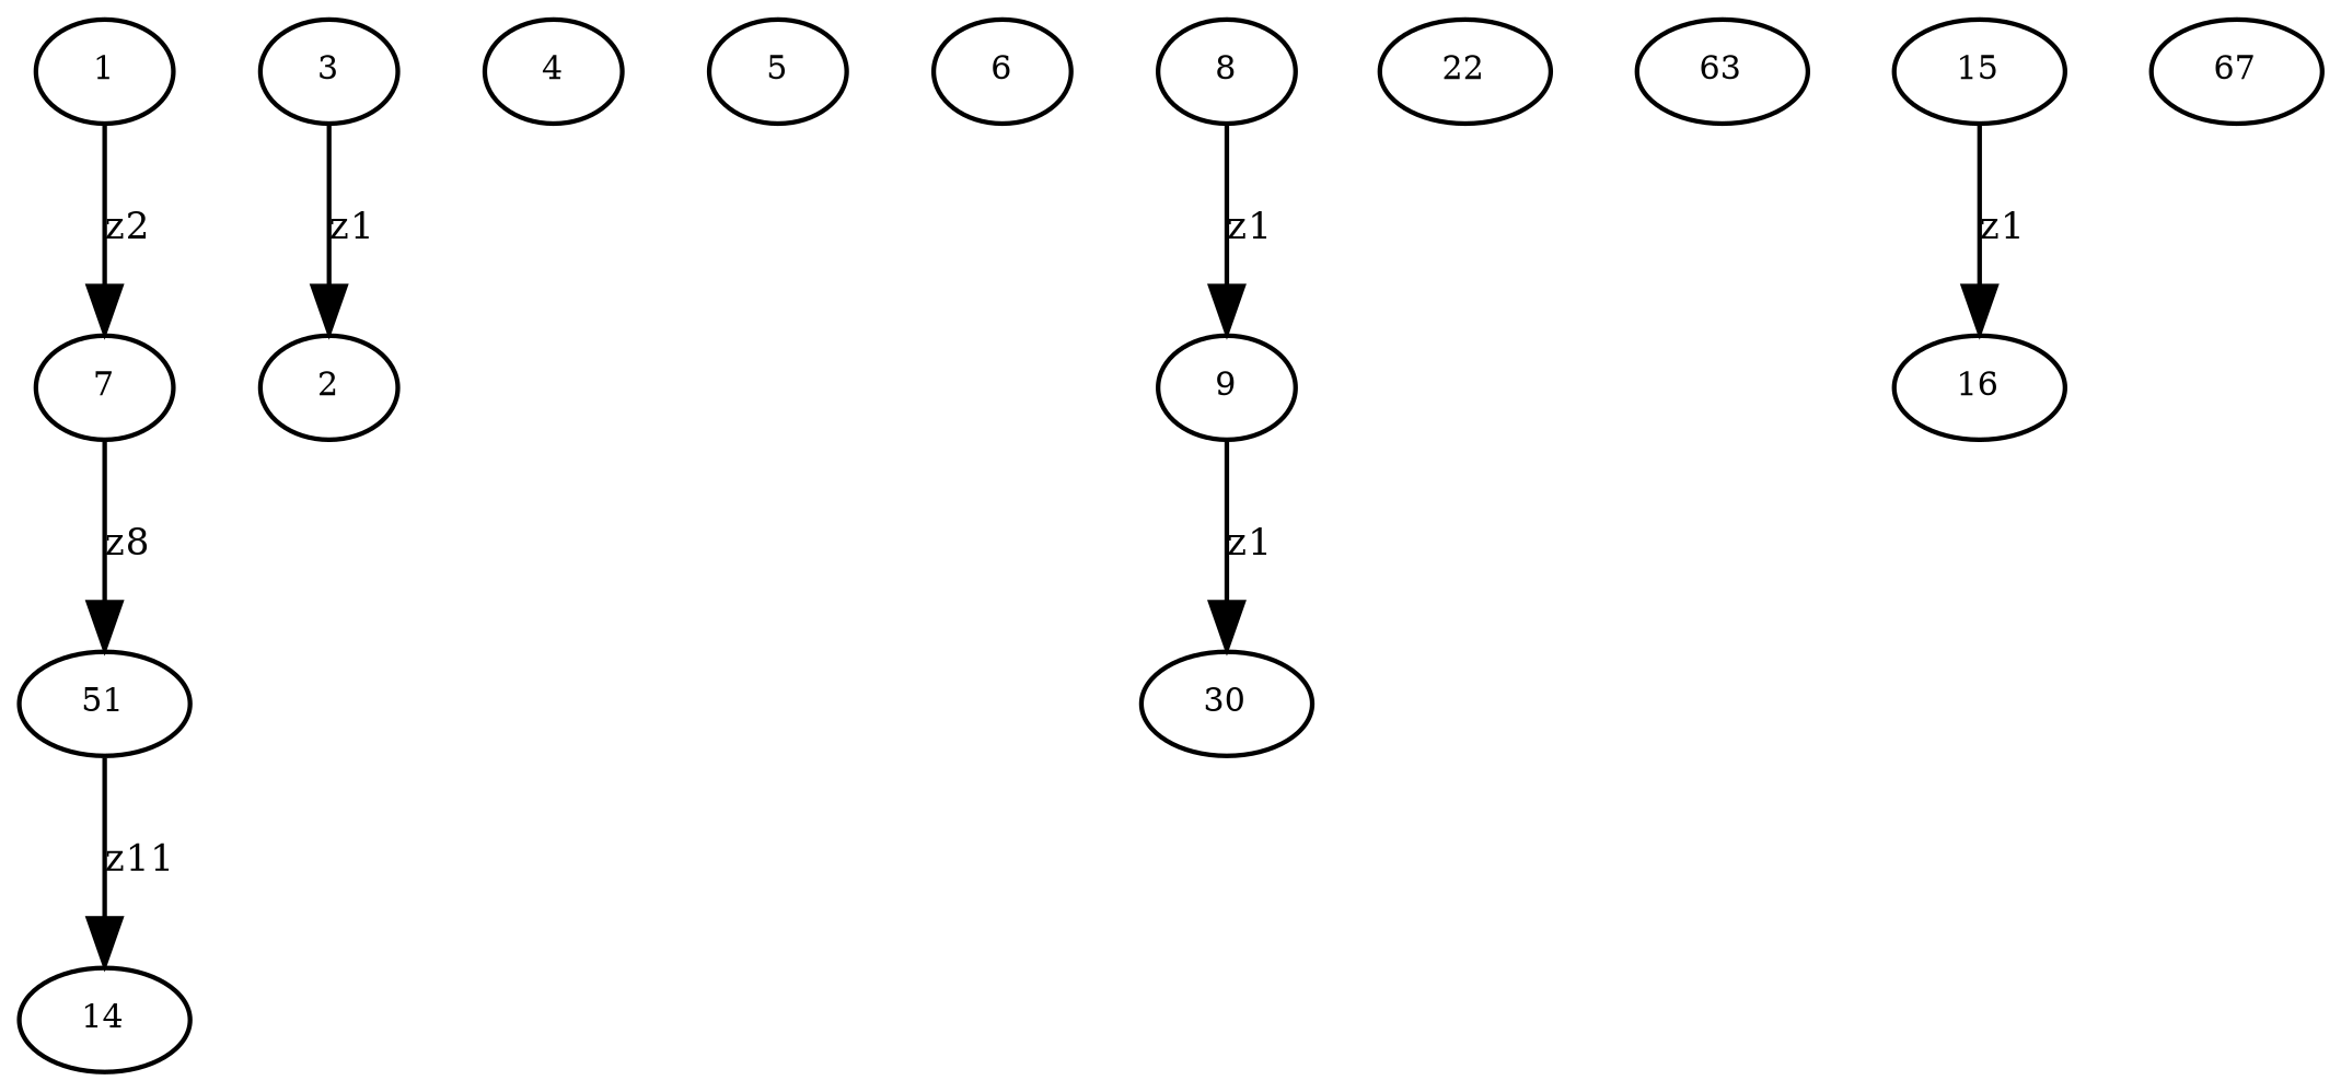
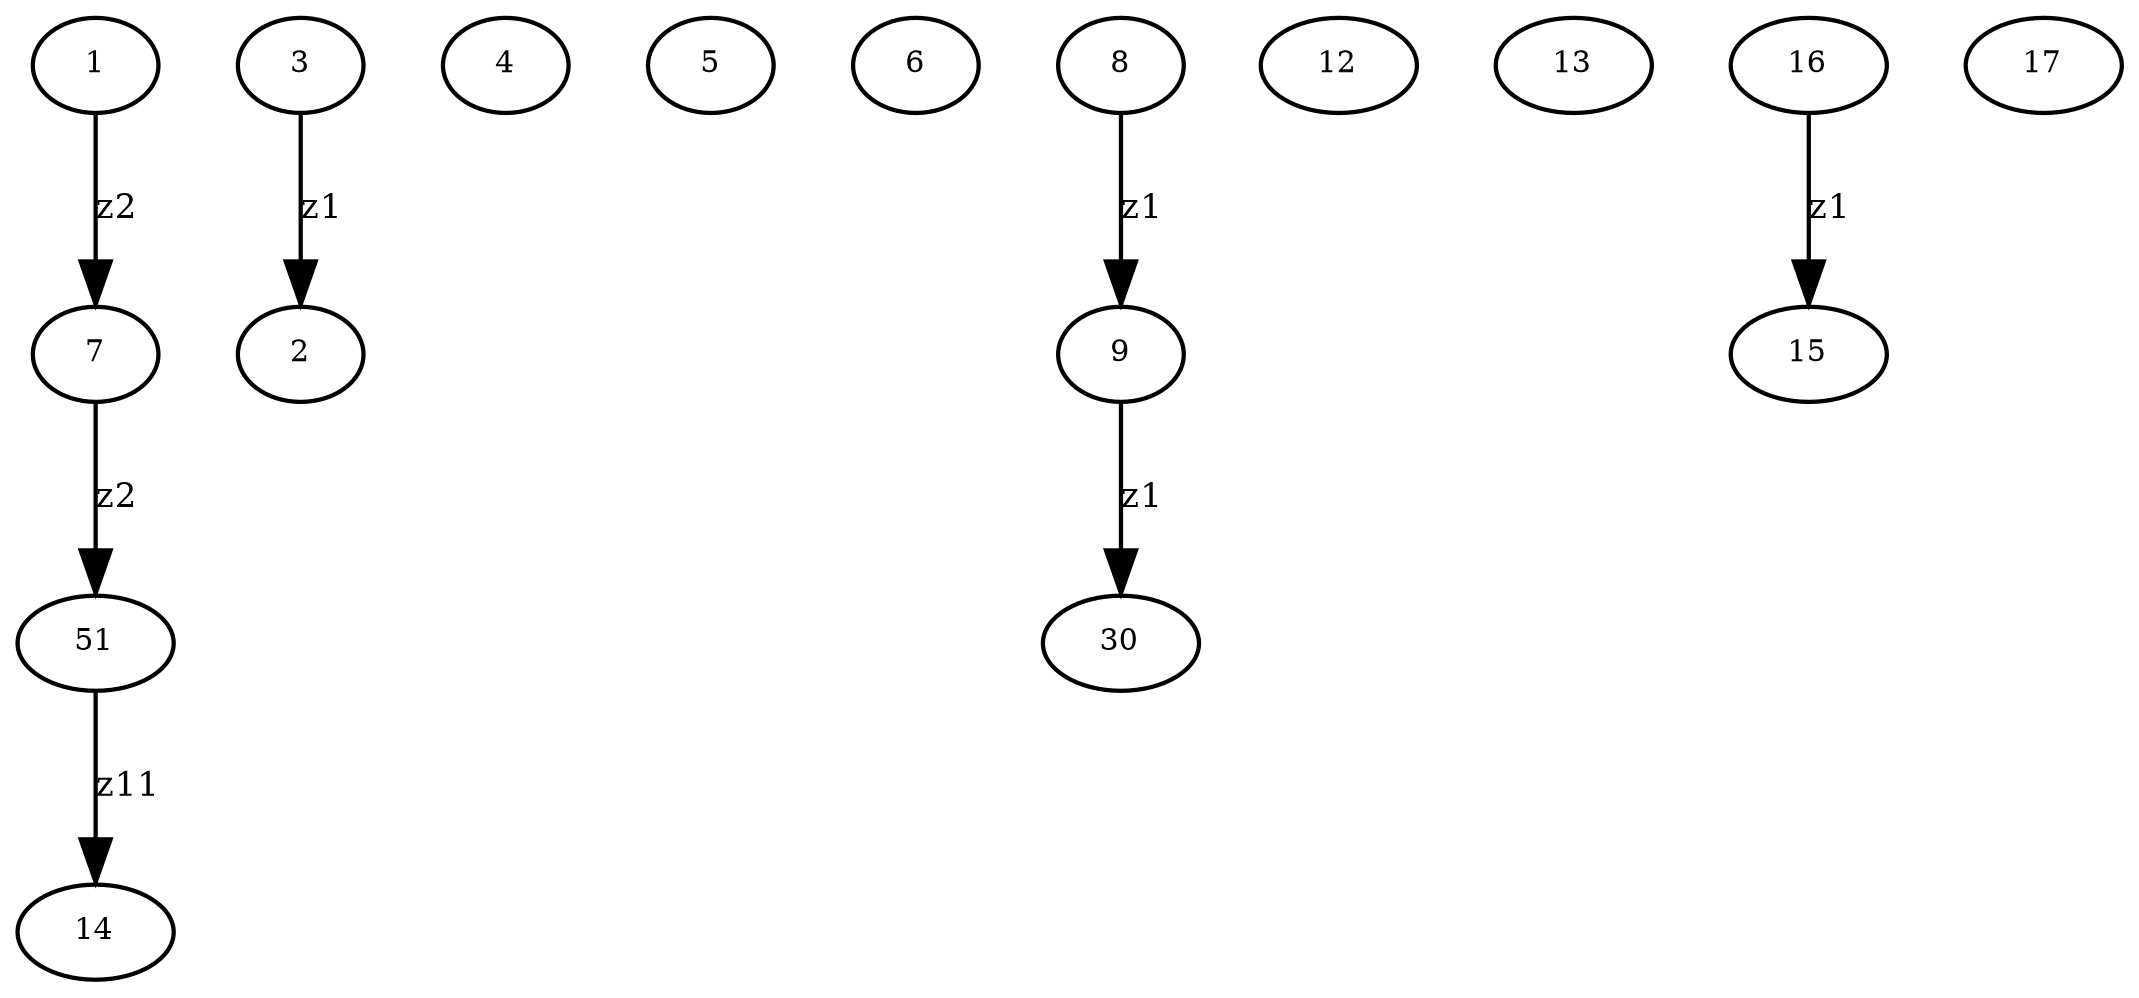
  digraph {
    node [fontsize=7]
    edge [fontsize=8]
    n1 [height=.01 label=1 width=.01]
    n2 [height=.01 label=7 width=.01]
    n3 [height=.01 label=51 width=.01]
    n4 [height=.01 label=14 width=.01]
    n5 [height=.01 label=2 width=.01]
    n6 [height=.01 label=3 width=.01]
    n7 [height=.01 label=4 width=.01]
    n8 [height=.01 label=5 width=.01]
    n9 [height=.01 label=6 width=.01]
    n10 [height=.01 label=8 width=.01]
    n11 [height=.01 label=9 width=.01]
    n12 [height=.01 label=30 width=.01]
-   n13 [height=.01 label=22 width=.01]
-   n14 [height=.01 label=63 width=.01]
+   n13 [height=.01 label=12 width=.01]
+   n14 [height=.01 label=13 width=.01]
    n15 [height=.01 label=15 width=.01]
    n16 [height=.01 label=16 width=.01]
-   n17 [height=.01 label=67 width=.01]
+   n17 [height=.01 label=17 width=.01]
    n1 -> n2 [label=z2]
-   n2 -> n3 [label=z8]
+   n2 -> n3 [label=z2]
    n3 -> n4 [label=z11]
    n6 -> n5 [label=z1]
    n10 -> n11 [label=z1]
    n11 -> n12 [label=z1]
-   n15 -> n16 [label=z1]
+   n16 -> n15 [label=z1]
  }
